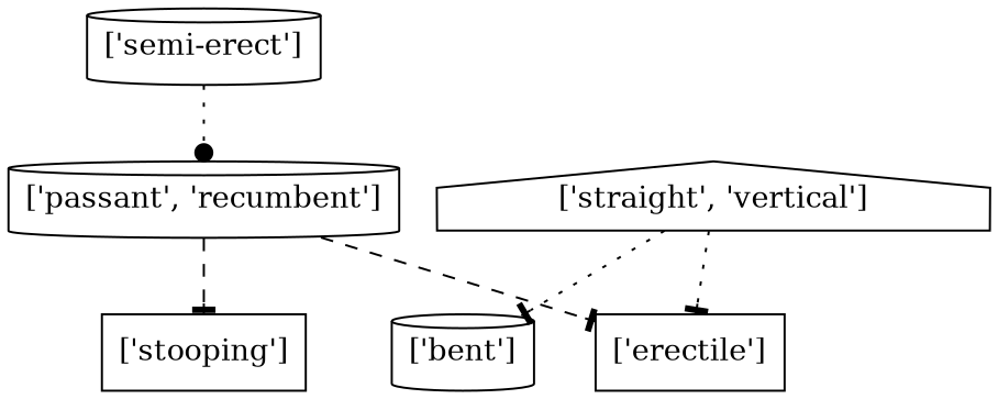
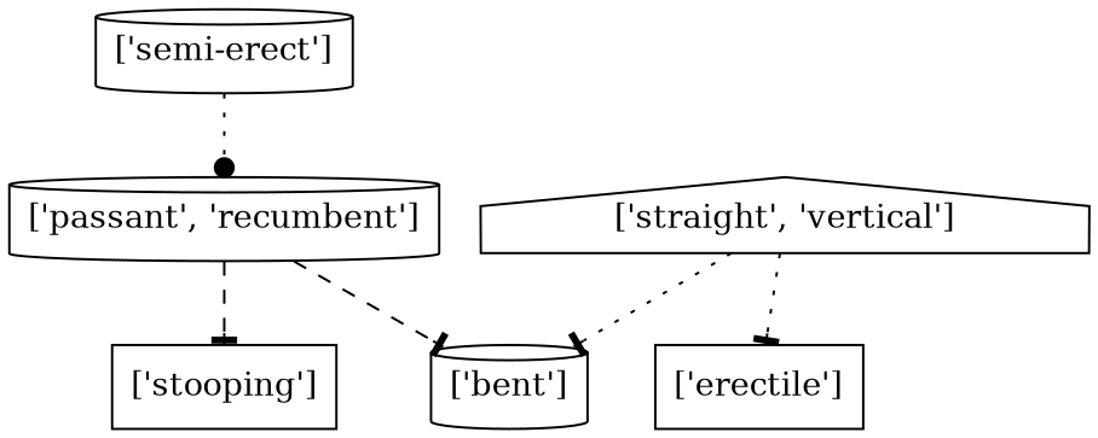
  strict digraph {
    node [shape=cylinder]
    edge [arrowhead=tee style=dotted]
    "['stooping']" [shape=box]
    "['straight', 'vertical']" [shape=house]
    "['erectile']" [shape=box]
    "['bent']"
    "['passant', 'recumbent']"
    "['semi-erect']"
    "['straight', 'vertical']" -> "['erectile']"
    "['straight', 'vertical']" -> "['bent']"
    "['passant', 'recumbent']" -> "['stooping']" [style=dashed]
-   "['passant', 'recumbent']" -> "['erectile']" [style=dashed]
+   "['passant', 'recumbent']" -> "['bent']" [style=dashed]
    "['semi-erect']" -> "['passant', 'recumbent']" [arrowhead=dot]
  }
